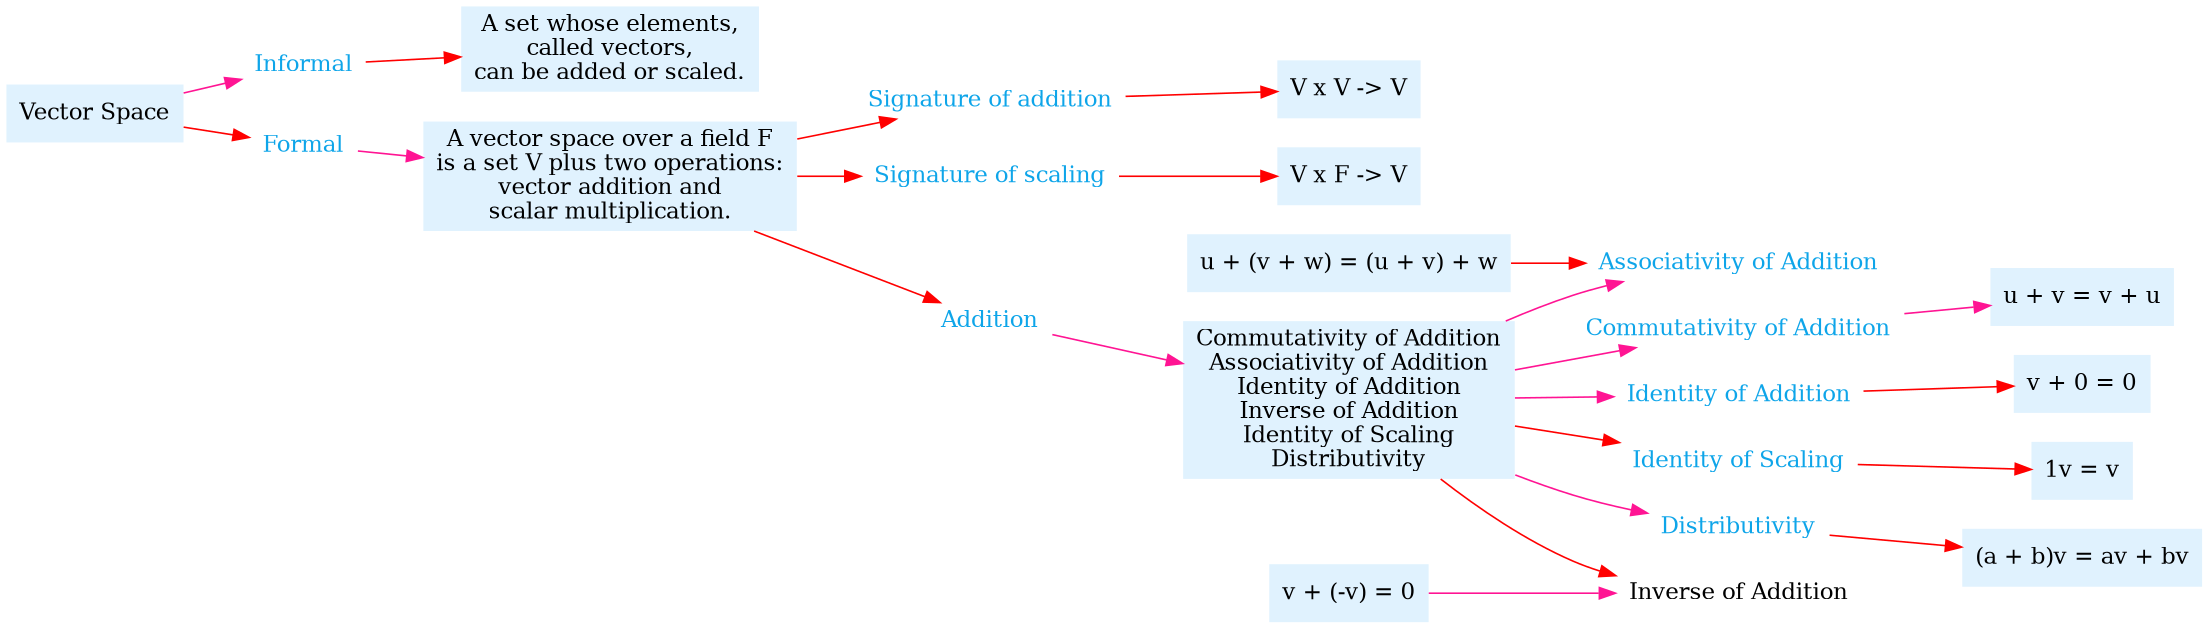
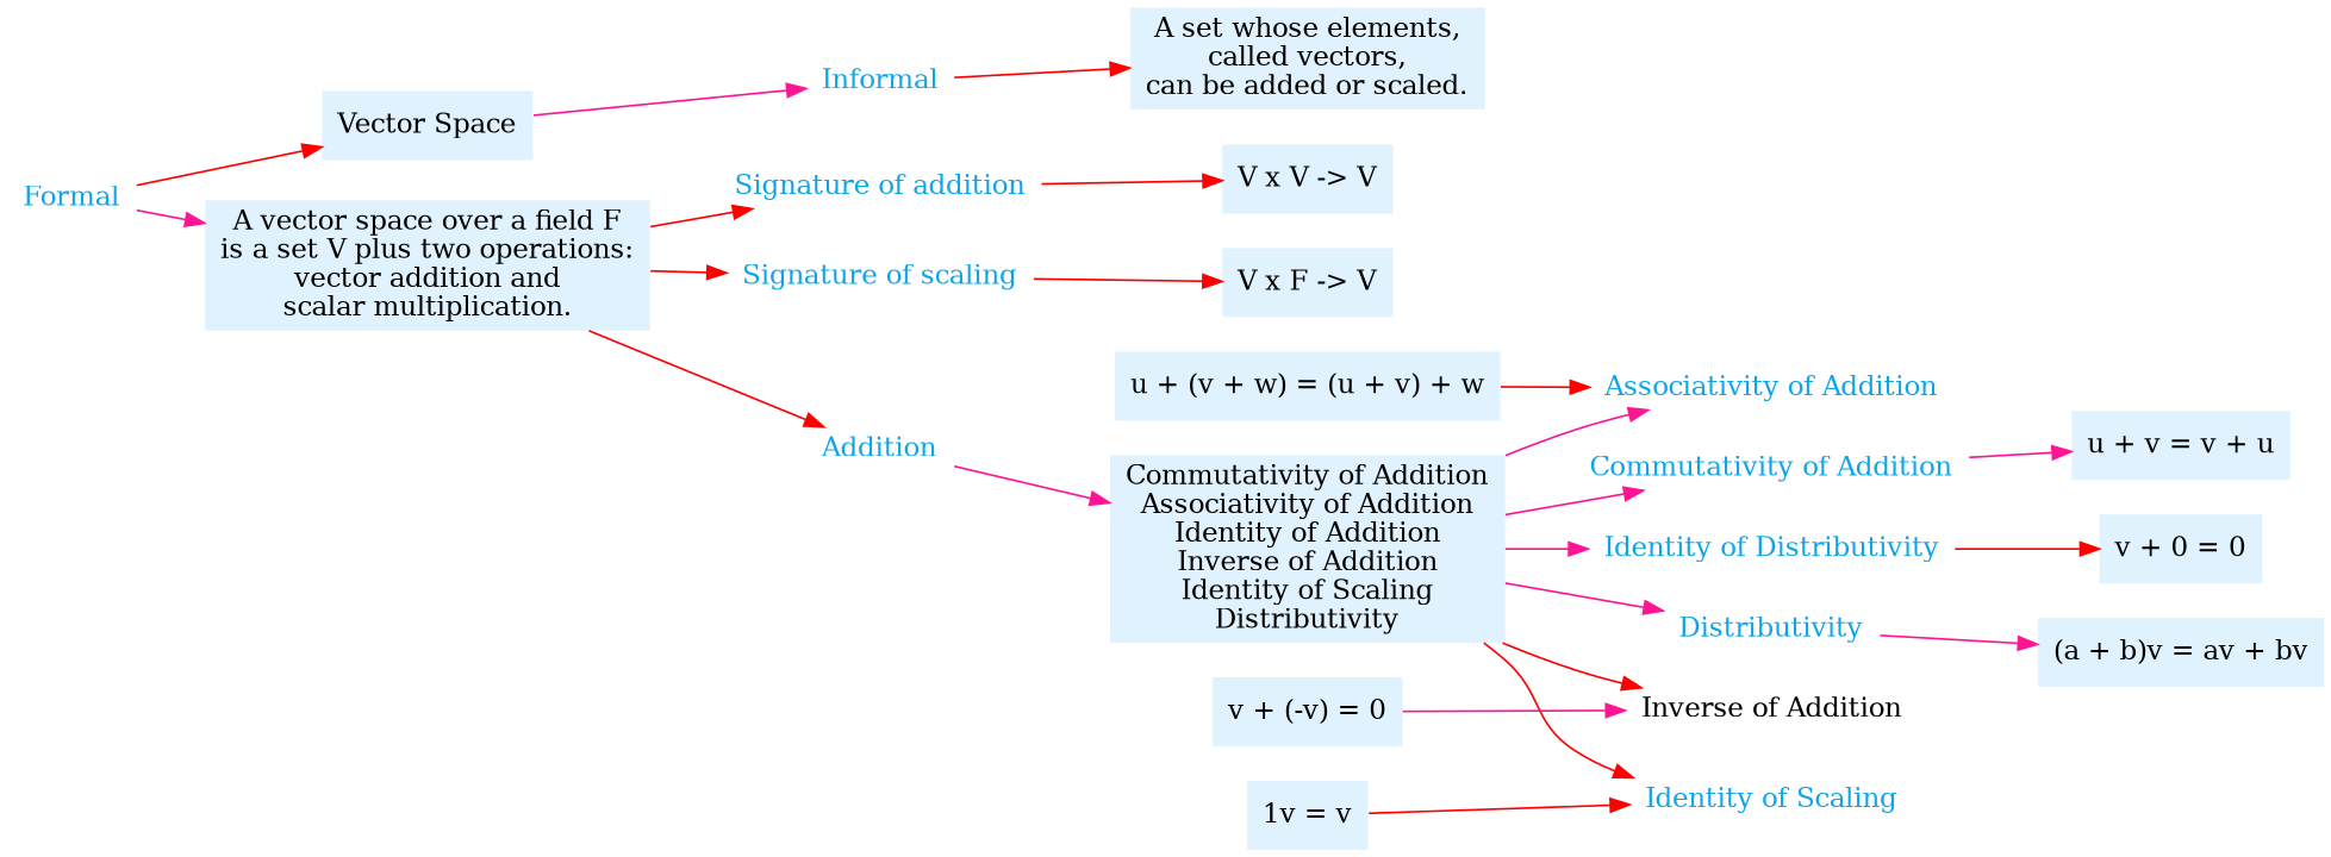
  digraph {
    rankdir=LR
    node [fillcolor="#e0f2fe" shape=plaintext style=filled]
    edge [color=red]
    n1 [label="Vector Space"]
    n2 [label="A set whose elements,\ncalled vectors,\ncan be added or scaled."]
    n3 [label="A vector space over a field F\nis a set V plus two operations:\nvector addition and\nscalar multiplication."]
    n4 [label="V x V -> V"]
    n5 [label="V x F -> V"]
    n6 [label="Commutativity of Addition\nAssociativity of Addition\nIdentity of Addition\nInverse of Addition\nIdentity of Scaling\nDistributivity"]
    n7 [label="u + v = v + u"]
    n8 [label="u + (v + w) = (u + v) + w"]
    n9 [label="v + 0 = 0"]
    n10 [label="v + (-v) = 0"]
    n11 [label="1v = v"]
    n12 [label="(a + b)v = av + bv"]
    n13 [fontcolor="#0ea5e9" height=0.1 label=Informal shape=none fillcolor="" style=""]
    n14 [fontcolor="#0ea5e9" height=0.1 label=Formal shape=none fillcolor="" style=""]
    n15 [fontcolor="#0ea5e9" height=0.1 label="Signature of addition" shape=none fillcolor="" style=""]
    n16 [fontcolor="#0ea5e9" height=0.1 label="Signature of scaling" shape=none fillcolor="" style=""]
    n17 [fontcolor="#0ea5e9" height=0.1 label=Addition shape=none fillcolor="" style=""]
    n18 [fontcolor="#0ea5e9" height=0.1 label="Commutativity of Addition" shape=none fillcolor="" style=""]
    n19 [fontcolor="#0ea5e9" height=0.1 label="Associativity of Addition" shape=none fillcolor="" style=""]
-   n20 [fontcolor="#0ea5e9" height=0.1 label="Identity of Addition" shape=none fillcolor="" style=""]
+   n20 [fontcolor="#0ea5e9" height=0.1 label="Identity of Distributivity" shape=none fillcolor="" style=""]
    n21 [fontcolor=black height=0.1 label="Inverse of Addition" shape=none fillcolor="" style=""]
    n22 [fontcolor="#0ea5e9" height=0.1 label="Identity of Scaling" shape=none fillcolor="" style=""]
    n23 [fontcolor="#0ea5e9" height=0.1 label=Distributivity shape=none fillcolor="" style=""]
    subgraph sub_1 {
      n1
      n2
      n3
      n4
      n5
      n6
      n7
      n8
      n9
      n10
      n11
      n12
    }
    subgraph sub_2 {
      n13
      n14
      n15
      n16
      n17
      n18
      n19
      n20
      n21
      n22
      n23
    }
    n1 -> n13 [color=deeppink]
-   n1 -> n14
+   n14 -> n1
    n3 -> n15
    n3 -> n16
    n3 -> n17
    n6 -> n18 [color=deeppink]
    n6 -> n19 [color=deeppink]
    n6 -> n20 [color=deeppink]
    n6 -> n21
    n6 -> n22
    n6 -> n23 [color=deeppink]
    n8 -> n19
    n10 -> n21 [color=deeppink]
    n13 -> n2
    n14 -> n3 [color=deeppink]
    n15 -> n4
    n16 -> n5
    n17 -> n6 [color=deeppink]
    n18 -> n7 [color=deeppink]
    n20 -> n9
-   n22 -> n11
-   n23 -> n12
+   n11 -> n22
+   n23 -> n12 [color=deeppink]
  }
